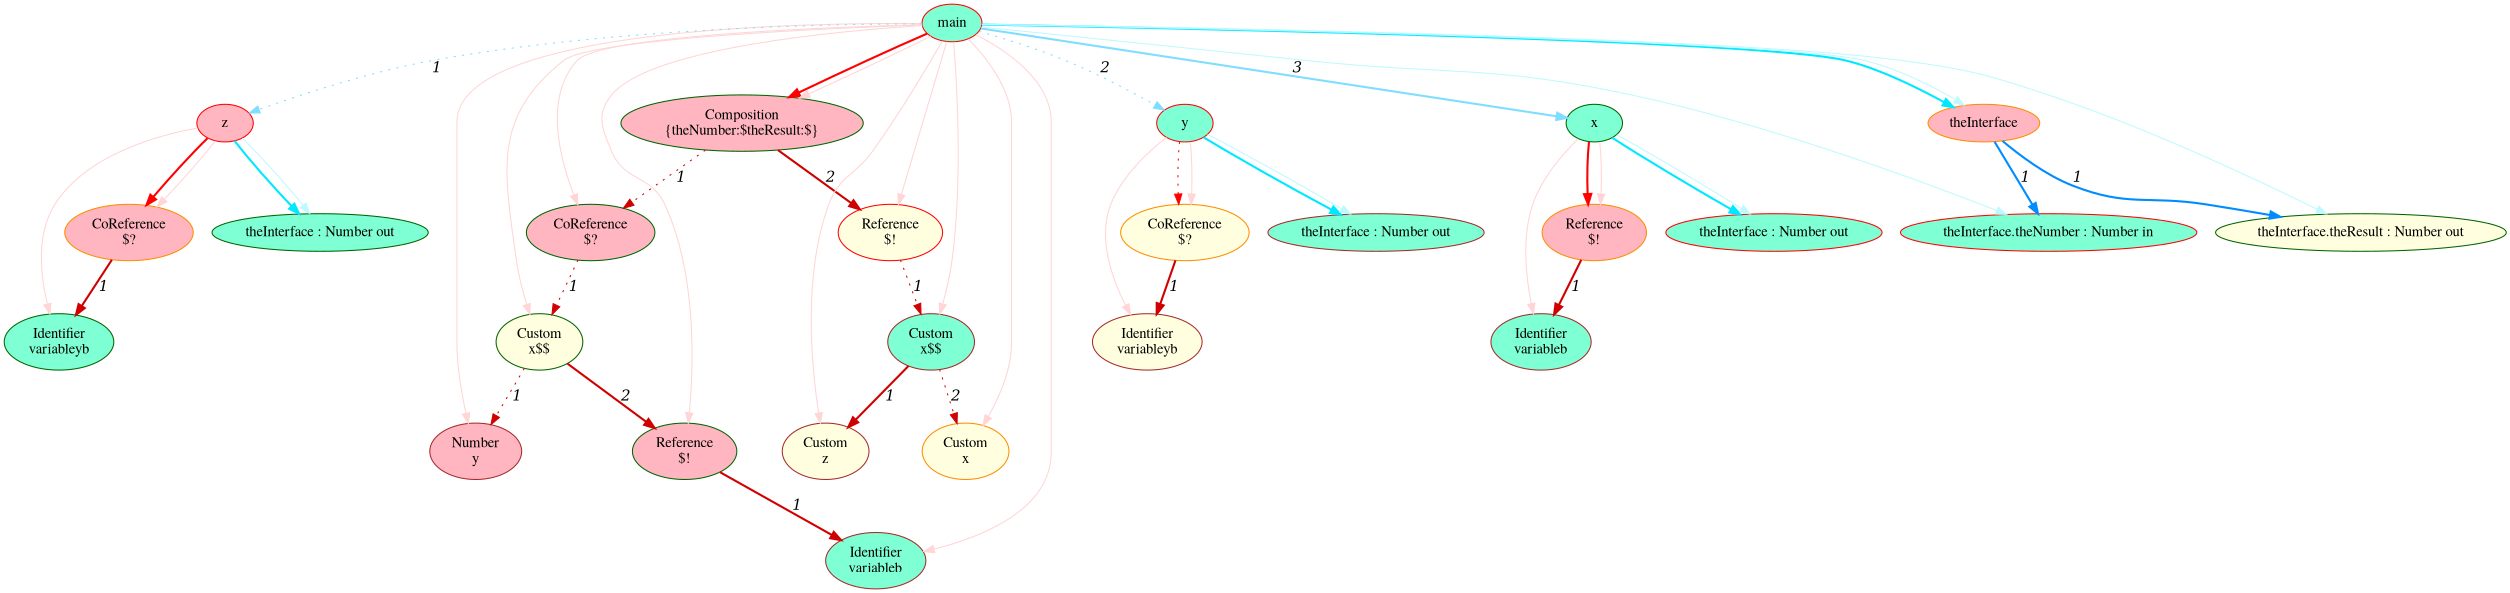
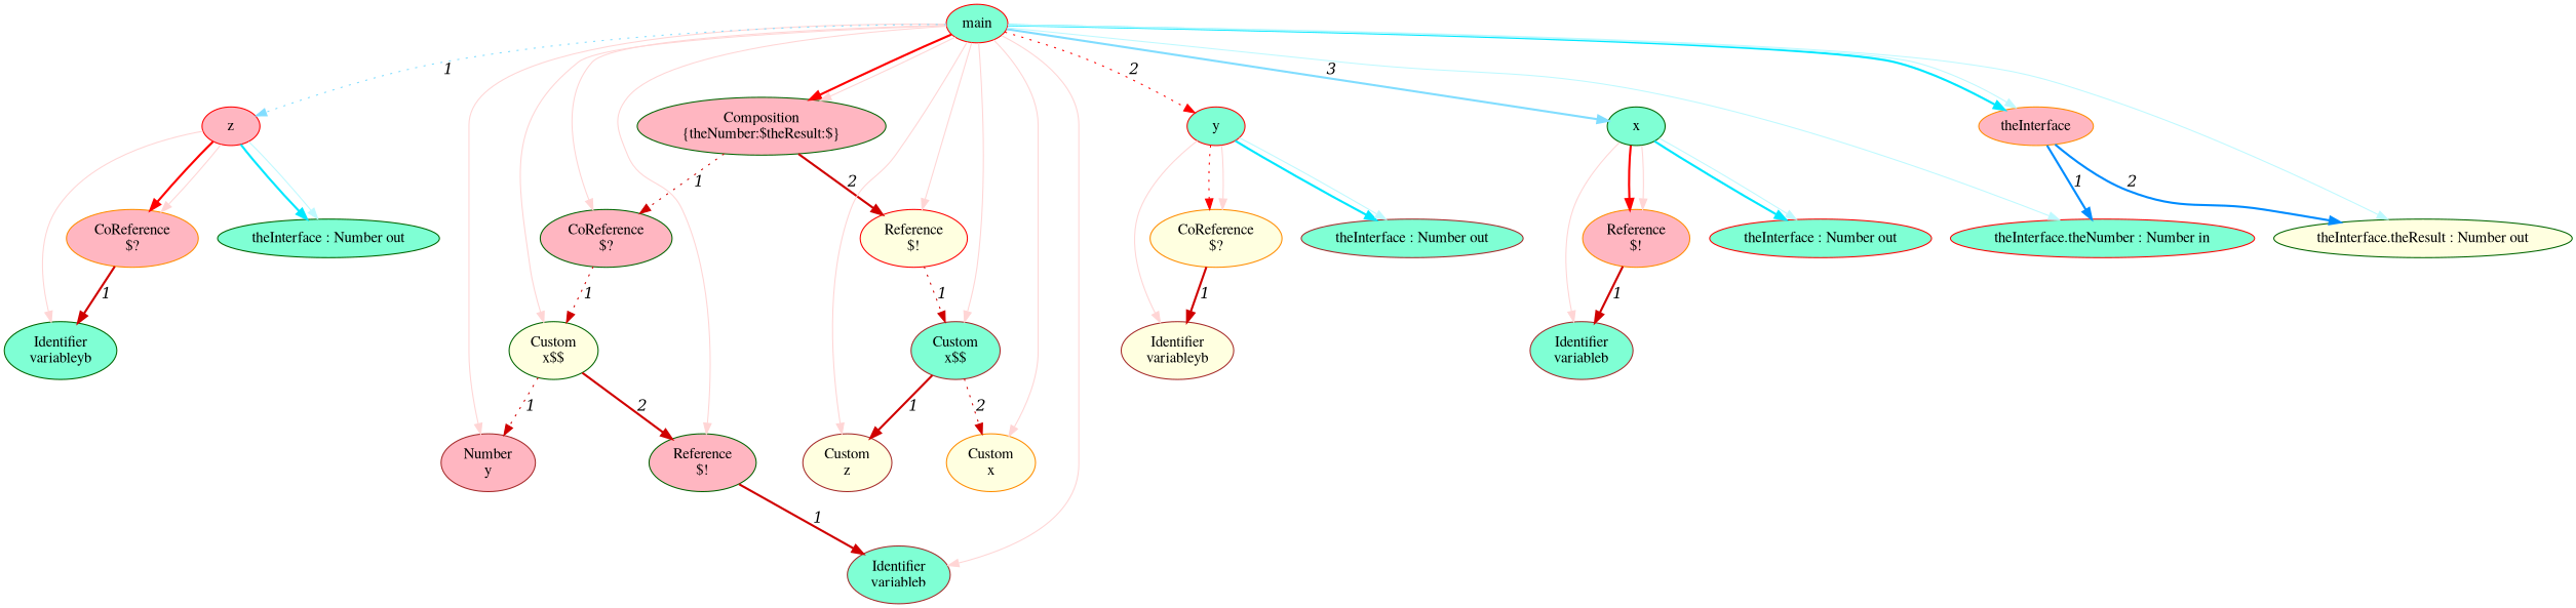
  digraph {
    node [color=darkgreen fillcolor=aquamarine fontname=Times shape=ellipse style=filled]
    edge [arrowHead=normal arrowsize=1 color="#ffd5d5" dir=forward fontname="Times-Italic"]
    n1 [color=darkorange fillcolor=lightpink label="CoReference\n$?"]
    n2 [label="Identifier\nvariableyb"]
    n3 [color=darkorange fillcolor=lightyellow label="CoReference\n$?"]
    n4 [color=brown fillcolor=lightyellow label="Identifier\nvariableyb"]
    n5 [color=darkorange fillcolor=lightpink label="Reference\n$!"]
    n6 [color=brown label="Identifier\nvariableb"]
    n7 [fillcolor=lightpink label="Composition\n{theNumber:$theResult:$}"]
    n8 [fillcolor=lightpink label="CoReference\n$?"]
    n9 [color=red fillcolor=lightyellow label="Reference\n$!"]
    n10 [fillcolor=lightyellow label="Custom\nx$$"]
    n11 [color=brown label="Custom\nx$$"]
    n12 [color=brown fillcolor=lightpink label="Number\ny"]
    n13 [fillcolor=lightpink label="Reference\n$!"]
    n14 [color=brown label="Identifier\nvariableb"]
    n15 [color=brown fillcolor=lightyellow label="Custom\nz"]
    n16 [color=darkorange fillcolor=lightyellow label="Custom\nx"]
    n17 [color=red label=main]
    n18 [color=red fillcolor=lightpink label=z]
    n19 [color=red label=y]
    n20 [label=x]
    n21 [color=darkorange fillcolor=lightpink label=theInterface]
    n22 [color=red label="theInterface.theNumber : Number in"]
    n23 [fillcolor=lightyellow label="theInterface.theResult : Number out"]
    n24 [label="theInterface : Number out"]
    n25 [color=brown label="theInterface : Number out"]
    n26 [color=red label="theInterface : Number out"]
    n1 -> n2 [color="#d00000" label=1 style=bold]
    n3 -> n4 [color="#d00000" label=1 style=bold]
    n5 -> n6 [color="#d00000" label=1 style=bold]
    n7 -> n8 [color="#d00000" label=1 style=dotted]
    n7 -> n9 [color="#d00000" label=2 style=bold]
    n8 -> n10 [color="#d00000" label=1 style=dotted]
    n9 -> n11 [color="#d00000" label=1 style=dotted]
    n10 -> n12 [color="#d00000" label=1 style=dotted]
    n10 -> n13 [color="#d00000" label=2 style=bold]
    n11 -> n15 [color="#d00000" label=1 style=bold]
    n11 -> n16 [color="#d00000" label=2 style=dotted]
    n13 -> n14 [color="#d00000" label=1 style=bold]
    n17 -> n7 [color="#ff0000" style=bold]
    n17 -> n7
    n17 -> n8
    n17 -> n9
    n17 -> n10
    n17 -> n11
    n17 -> n12
    n17 -> n13
    n17 -> n14
    n17 -> n15
    n17 -> n16
    n17 -> n18 [color="#81ddff" label=1 style=dotted]
-   n17 -> n19 [color="#81ddff" label=2 style=dotted]
+   n17 -> n19 [color="#ff0000" label=2 style=dotted]
    n17 -> n20 [color="#81ddff" label=3 style=bold]
    n17 -> n21 [color="#00e8ff" style=bold]
    n17 -> n21 [color="#bef9ff"]
    n17 -> n22 [color="#bef9ff"]
    n17 -> n23 [color="#bef9ff"]
    n18 -> n1 [color="#ff0000" style=bold]
    n18 -> n1
    n18 -> n2
    n18 -> n24 [color="#00e8ff" style=bold]
    n18 -> n24 [color="#bef9ff"]
    n19 -> n3 [color="#ff0000" style=dotted]
    n19 -> n3
    n19 -> n4
    n19 -> n25 [color="#00e8ff" style=bold]
    n19 -> n25 [color="#bef9ff"]
    n20 -> n5 [color="#ff0000" style=bold]
    n20 -> n5
    n20 -> n6
    n20 -> n26 [color="#00e8ff" style=bold]
    n20 -> n26 [color="#bef9ff"]
    n21 -> n22 [color="#008cff" label=1 style=bold]
-   n21 -> n23 [color="#008cff" label=1 style=bold]
+   n21 -> n23 [color="#008cff" label=2 style=bold]
  }
